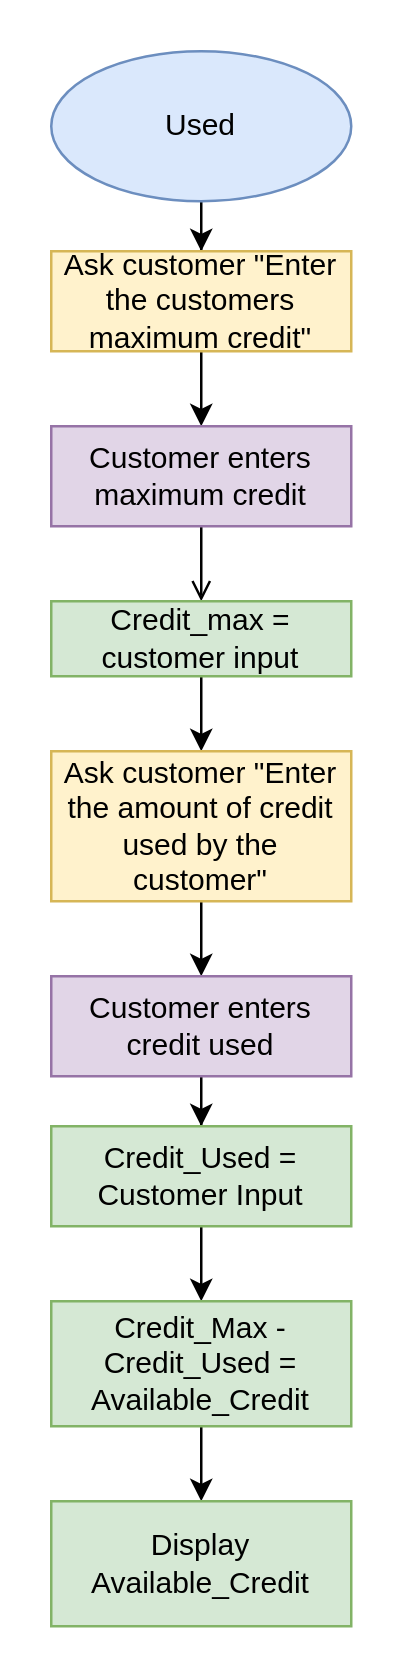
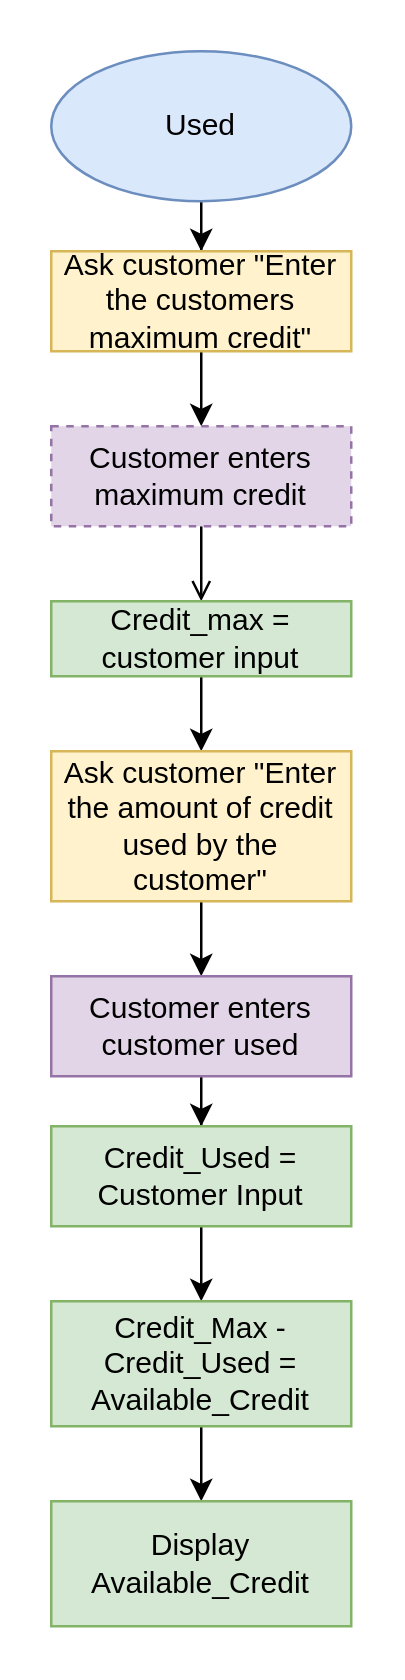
  <mxCell id="0" />
  <mxCell id="1" parent="0" />
  <mxCell id="2" value="" style="edgeStyle=orthogonalEdgeStyle;rounded=0;orthogonalLoop=1;jettySize=auto;html=1;" parent="1" source="3" target="5" edge="1"><mxGeometry relative="1" as="geometry" /></mxCell>
  <mxCell id="3" value="Used" style="ellipse;whiteSpace=wrap;html=1;fillColor=#dae8fc;strokeColor=#6c8ebf;" parent="1" vertex="1"><mxGeometry x="20" y="20" width="120" height="60" as="geometry" /></mxCell>
  <mxCell id="4" value="" style="edgeStyle=orthogonalEdgeStyle;rounded=0;orthogonalLoop=1;jettySize=auto;html=1;" parent="1" source="5" target="7" edge="1"><mxGeometry relative="1" as="geometry" /></mxCell>
  <mxCell id="5" value="Ask customer &quot;Enter the customers maximum credit&quot;" style="whiteSpace=wrap;html=1;fillColor=#fff2cc;strokeColor=#d6b656;" parent="1" vertex="1"><mxGeometry x="20" y="100" width="120" height="40" as="geometry" /></mxCell>
  <mxCell id="6" value="" style="edgeStyle=orthogonalEdgeStyle;rounded=0;orthogonalLoop=1;jettySize=auto;html=1;endArrow=open;" parent="1" source="7" target="9" edge="1"><mxGeometry relative="1" as="geometry" /></mxCell>
- <mxCell id="7" value="Customer enters maximum credit" style="whiteSpace=wrap;html=1;fillColor=#e1d5e7;strokeColor=#9673a6;" parent="1" vertex="1"><mxGeometry x="20" y="170" width="120" height="40" as="geometry" /></mxCell>
+ <mxCell id="7" value="Customer enters maximum credit" style="whiteSpace=wrap;html=1;fillColor=#e1d5e7;strokeColor=#9673a6;dashed=1;" parent="1" vertex="1"><mxGeometry x="20" y="170" width="120" height="40" as="geometry" /></mxCell>
  <mxCell id="8" value="" style="edgeStyle=orthogonalEdgeStyle;rounded=0;orthogonalLoop=1;jettySize=auto;html=1;" parent="1" source="9" target="11" edge="1"><mxGeometry relative="1" as="geometry" /></mxCell>
  <mxCell id="9" value="Credit_max = customer input" style="whiteSpace=wrap;html=1;fillColor=#d5e8d4;strokeColor=#82b366;" parent="1" vertex="1"><mxGeometry x="20" y="240" width="120" height="30" as="geometry" /></mxCell>
  <mxCell id="10" value="" style="edgeStyle=orthogonalEdgeStyle;rounded=0;orthogonalLoop=1;jettySize=auto;html=1;" parent="1" source="11" target="13" edge="1"><mxGeometry relative="1" as="geometry" /></mxCell>
  <mxCell id="11" value="Ask customer &quot;Enter the amount of credit used by the customer&quot;" style="whiteSpace=wrap;html=1;fillColor=#fff2cc;strokeColor=#d6b656;" parent="1" vertex="1"><mxGeometry x="20" y="300" width="120" height="60" as="geometry" /></mxCell>
  <mxCell id="12" value="" style="edgeStyle=orthogonalEdgeStyle;rounded=0;orthogonalLoop=1;jettySize=auto;html=1;" parent="1" source="13" target="15" edge="1"><mxGeometry relative="1" as="geometry" /></mxCell>
- <mxCell id="13" value="Customer enters credit used" style="whiteSpace=wrap;html=1;fillColor=#e1d5e7;strokeColor=#9673a6;" parent="1" vertex="1"><mxGeometry x="20" y="390" width="120" height="40" as="geometry" /></mxCell>
+ <mxCell id="13" value="Customer enters customer used" style="whiteSpace=wrap;html=1;fillColor=#e1d5e7;strokeColor=#9673a6;" parent="1" vertex="1"><mxGeometry x="20" y="390" width="120" height="40" as="geometry" /></mxCell>
  <mxCell id="14" value="" style="edgeStyle=orthogonalEdgeStyle;rounded=0;orthogonalLoop=1;jettySize=auto;html=1;" parent="1" source="15" target="17" edge="1"><mxGeometry relative="1" as="geometry" /></mxCell>
  <mxCell id="15" value="&lt;div&gt;&lt;div&gt;Credit_Used = Customer Input&lt;/div&gt;&lt;/div&gt;" style="whiteSpace=wrap;html=1;fillColor=#d5e8d4;strokeColor=#82b366;" parent="1" vertex="1"><mxGeometry x="20" y="450" width="120" height="40" as="geometry" /></mxCell>
  <mxCell id="16" value="" style="edgeStyle=orthogonalEdgeStyle;rounded=0;orthogonalLoop=1;jettySize=auto;html=1;" parent="1" source="17" target="18" edge="1"><mxGeometry relative="1" as="geometry" /></mxCell>
  <mxCell id="17" value="Credit_Max - Credit_Used = Available_Credit" style="whiteSpace=wrap;html=1;fillColor=#d5e8d4;strokeColor=#82b366;" parent="1" vertex="1"><mxGeometry x="20" y="520" width="120" height="50" as="geometry" /></mxCell>
  <mxCell id="18" value="Display Available_Credit" style="whiteSpace=wrap;html=1;fillColor=#d5e8d4;strokeColor=#82b366;" parent="1" vertex="1"><mxGeometry x="20" y="600" width="120" height="50" as="geometry" /></mxCell>
